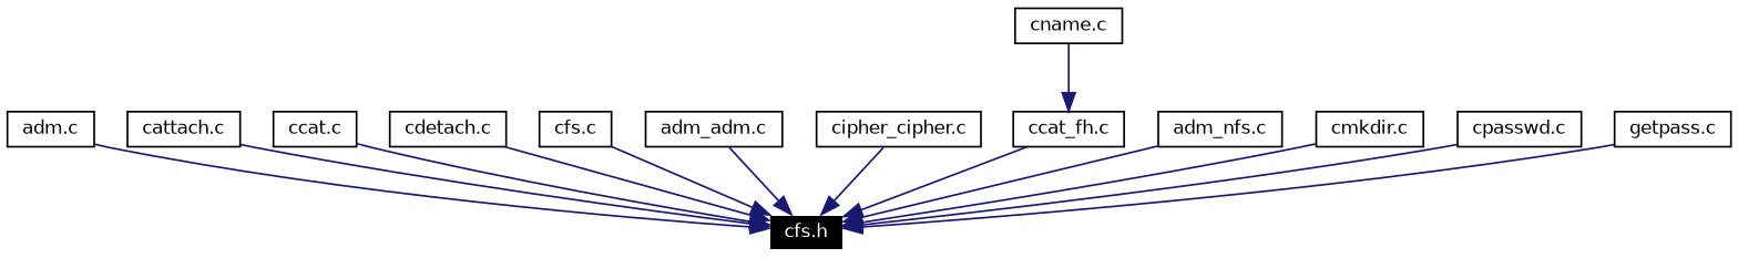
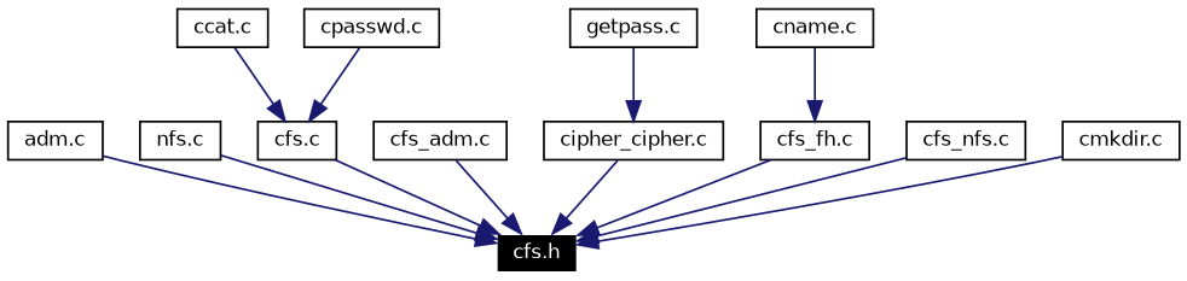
  digraph {
    node [color=black fontname=Helvetica fontsize=10 shape=record]
    edge [color=midnightblue fontname=Helvetica fontsize=10 labelfontname=Helvetica labelfontsize=10 style=solid]
    n1 [color=white fillcolor=black fontcolor=white height=0.2 label="cfs.h" style=filled width=0.4]
    n2 [height=0.2 label="adm.c" width=0.4]
-   n3 [height=0.2 label="cattach.c" width=0.4]
+   n3 [height=0.2 label="nfs.c" width=0.4]
    n4 [height=0.2 label="ccat.c" width=0.4]
-   n5 [height=0.2 label="cdetach.c" width=0.4]
    n6 [height=0.2 label="cfs.c" width=0.4]
-   n7 [height=0.2 label="adm_adm.c" width=0.4]
+   n7 [height=0.2 label="cfs_adm.c" width=0.4]
    n8 [height=0.2 label="cipher_cipher.c" width=0.4]
-   n9 [height=0.2 label="ccat_fh.c" width=0.4]
-   n10 [height=0.2 label="adm_nfs.c" width=0.4]
+   n9 [height=0.2 label="cfs_fh.c" width=0.4]
+   n10 [height=0.2 label="cfs_nfs.c" width=0.4]
    n11 [height=0.2 label="cmkdir.c" width=0.4]
    n12 [height=0.2 label="cname.c" width=0.4]
    n13 [height=0.2 label="cpasswd.c" width=0.4]
    n14 [height=0.2 label="getpass.c" width=0.4]
    n2 -> n1
    n3 -> n1
-   n4 -> n1
-   n5 -> n1
+   n4 -> n6
    n6 -> n1
    n7 -> n1
    n8 -> n1
    n9 -> n1
    n10 -> n1
    n11 -> n1
    n12 -> n9
-   n13 -> n1
-   n14 -> n1
+   n13 -> n6
+   n14 -> n8
  }
